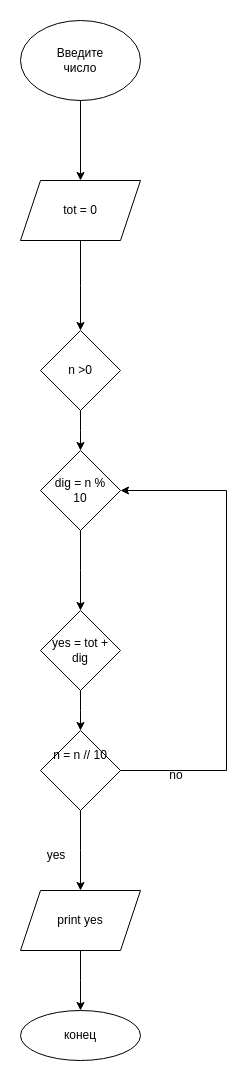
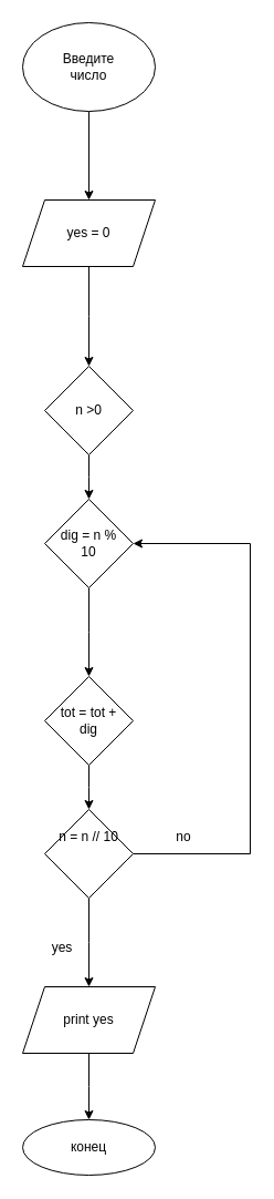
  <mxCell id="0" />
  <mxCell id="1" parent="0" />
  <mxCell id="2" style="edgeStyle=orthogonalEdgeStyle;rounded=0;orthogonalLoop=1;jettySize=auto;html=1;entryX=0.5;entryY=0;entryDx=0;entryDy=0;" edge="1" parent="1" source="3" target="6"><mxGeometry relative="1" as="geometry"><mxPoint x="80" y="170" as="targetPoint" /></mxGeometry></mxCell>
  <mxCell id="3" value="" style="ellipse;whiteSpace=wrap;html=1;" vertex="1" parent="1"><mxGeometry x="20" y="20" width="120" height="80" as="geometry" /></mxCell>
  <mxCell id="4" value="Введите число" style="text;html=1;align=center;verticalAlign=middle;whiteSpace=wrap;rounded=0;" vertex="1" parent="1"><mxGeometry x="50" y="45" width="60" height="30" as="geometry" /></mxCell>
  <mxCell id="5" style="edgeStyle=orthogonalEdgeStyle;rounded=0;orthogonalLoop=1;jettySize=auto;html=1;" edge="1" parent="1" source="6"><mxGeometry relative="1" as="geometry"><mxPoint x="80" y="330" as="targetPoint" /></mxGeometry></mxCell>
  <mxCell id="6" value="" style="shape=parallelogram;perimeter=parallelogramPerimeter;whiteSpace=wrap;html=1;fixedSize=1;" vertex="1" parent="1"><mxGeometry x="20" y="180" width="120" height="60" as="geometry" /></mxCell>
- <mxCell id="7" value="tot = 0" style="text;html=1;align=center;verticalAlign=middle;whiteSpace=wrap;rounded=0;" vertex="1" parent="1"><mxGeometry x="50" y="195" width="60" height="30" as="geometry" /></mxCell>
+ <mxCell id="7" value="yes = 0" style="text;html=1;align=center;verticalAlign=middle;whiteSpace=wrap;rounded=0;" vertex="1" parent="1"><mxGeometry x="50" y="195" width="60" height="30" as="geometry" /></mxCell>
  <mxCell id="8" style="edgeStyle=orthogonalEdgeStyle;rounded=0;orthogonalLoop=1;jettySize=auto;html=1;" edge="1" parent="1" source="9"><mxGeometry relative="1" as="geometry"><mxPoint x="80" y="450" as="targetPoint" /></mxGeometry></mxCell>
  <mxCell id="9" value="" style="rhombus;whiteSpace=wrap;html=1;" vertex="1" parent="1"><mxGeometry x="40" y="330" width="80" height="80" as="geometry" /></mxCell>
  <mxCell id="10" value="n &amp;gt;0" style="text;html=1;align=center;verticalAlign=middle;whiteSpace=wrap;rounded=0;" vertex="1" parent="1"><mxGeometry x="50" y="355" width="60" height="30" as="geometry" /></mxCell>
  <mxCell id="11" style="edgeStyle=orthogonalEdgeStyle;rounded=0;orthogonalLoop=1;jettySize=auto;html=1;" edge="1" parent="1" source="12"><mxGeometry relative="1" as="geometry"><mxPoint x="80" y="610" as="targetPoint" /></mxGeometry></mxCell>
  <mxCell id="12" value="" style="rhombus;whiteSpace=wrap;html=1;" vertex="1" parent="1"><mxGeometry x="40" y="450" width="80" height="80" as="geometry" /></mxCell>
  <mxCell id="13" value="dig = n % 10" style="text;html=1;align=center;verticalAlign=middle;whiteSpace=wrap;rounded=0;" vertex="1" parent="1"><mxGeometry x="50" y="475" width="60" height="30" as="geometry" /></mxCell>
  <mxCell id="14" style="edgeStyle=orthogonalEdgeStyle;rounded=0;orthogonalLoop=1;jettySize=auto;html=1;" edge="1" parent="1" source="15"><mxGeometry relative="1" as="geometry"><mxPoint x="80" y="730" as="targetPoint" /></mxGeometry></mxCell>
  <mxCell id="15" value="" style="rhombus;whiteSpace=wrap;html=1;" vertex="1" parent="1"><mxGeometry x="40" y="610" width="80" height="80" as="geometry" /></mxCell>
- <mxCell id="16" value="yes = tot + dig" style="text;html=1;align=center;verticalAlign=middle;whiteSpace=wrap;rounded=0;" vertex="1" parent="1"><mxGeometry x="50" y="635" width="60" height="30" as="geometry" /></mxCell>
+ <mxCell id="16" value="tot = tot + dig" style="text;html=1;align=center;verticalAlign=middle;whiteSpace=wrap;rounded=0;" vertex="1" parent="1"><mxGeometry x="50" y="635" width="60" height="30" as="geometry" /></mxCell>
  <mxCell id="17" style="edgeStyle=orthogonalEdgeStyle;rounded=0;orthogonalLoop=1;jettySize=auto;html=1;" edge="1" parent="1" source="19"><mxGeometry relative="1" as="geometry"><mxPoint x="80" y="890" as="targetPoint" /></mxGeometry></mxCell>
  <mxCell id="18" style="edgeStyle=orthogonalEdgeStyle;rounded=0;orthogonalLoop=1;jettySize=auto;html=1;entryX=1;entryY=0.5;entryDx=0;entryDy=0;exitX=1;exitY=0.5;exitDx=0;exitDy=0;" edge="1" parent="1" source="19" target="12"><mxGeometry relative="1" as="geometry"><mxPoint x="226" y="490" as="targetPoint" /><Array as="points"><mxPoint x="226" y="770" /><mxPoint x="226" y="490" /></Array></mxGeometry></mxCell>
  <mxCell id="19" value="" style="rhombus;whiteSpace=wrap;html=1;" vertex="1" parent="1"><mxGeometry x="40" y="730" width="80" height="80" as="geometry" /></mxCell>
  <mxCell id="20" value="n = n // 10" style="text;html=1;align=center;verticalAlign=middle;whiteSpace=wrap;rounded=0;" vertex="1" parent="1"><mxGeometry x="50" y="740" width="60" height="30" as="geometry" /></mxCell>
  <mxCell id="21" value="yes" style="text;html=1;align=center;verticalAlign=middle;whiteSpace=wrap;rounded=0;" vertex="1" parent="1"><mxGeometry x="26" y="840" width="60" height="30" as="geometry" /></mxCell>
- <mxCell id="22" value="no" style="text;html=1;align=center;verticalAlign=middle;whiteSpace=wrap;rounded=0;" vertex="1" parent="1"><mxGeometry x="146" y="760" width="60" height="30" as="geometry" /></mxCell>
+ <mxCell id="22" value="no" style="text;html=1;align=center;verticalAlign=middle;whiteSpace=wrap;rounded=0;" vertex="1" parent="1"><mxGeometry x="136" y="740" width="60" height="30" as="geometry" /></mxCell>
  <mxCell id="23" style="edgeStyle=orthogonalEdgeStyle;rounded=0;orthogonalLoop=1;jettySize=auto;html=1;" edge="1" parent="1" source="24"><mxGeometry relative="1" as="geometry"><mxPoint x="80" y="1010" as="targetPoint" /></mxGeometry></mxCell>
  <mxCell id="24" value="" style="shape=parallelogram;perimeter=parallelogramPerimeter;whiteSpace=wrap;html=1;fixedSize=1;" vertex="1" parent="1"><mxGeometry x="20" y="890" width="120" height="60" as="geometry" /></mxCell>
  <mxCell id="25" value="print yes" style="text;html=1;align=center;verticalAlign=middle;whiteSpace=wrap;rounded=0;" vertex="1" parent="1"><mxGeometry x="50" y="905" width="60" height="30" as="geometry" /></mxCell>
  <mxCell id="26" value="" style="ellipse;whiteSpace=wrap;html=1;" vertex="1" parent="1"><mxGeometry x="20" y="1010" width="120" height="50" as="geometry" /></mxCell>
  <mxCell id="27" value="конец" style="text;html=1;align=center;verticalAlign=middle;whiteSpace=wrap;rounded=0;" vertex="1" parent="1"><mxGeometry x="50" y="1020" width="60" height="30" as="geometry" /></mxCell>
